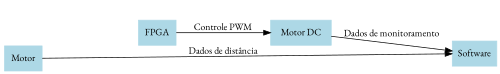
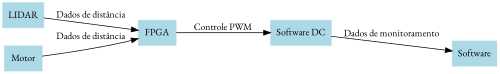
  digraph {
    fontname="EB Garamond"
    rankdir=LR
    node [border=2 color=lightblue fontname="EB Garamond" shape=box style=filled]
    edge [fontname="EB Garamond"]
+   n1 [label=LIDAR]
    n2 [label=FPGA]
-   n3 [label="Motor DC"]
+   n3 [label="Software DC"]
    n4 [label=Motor]
    n5 [label=Software]
+   n1 -> n2 [label="Dados de distância"]
    n2 -> n3 [label="Controle PWM"]
    n3 -> n5 [label="Dados de monitoramento"]
-   n4 -> n5 [label="Dados de distância"]
+   n4 -> n2 [label="Dados de distância"]
  }
